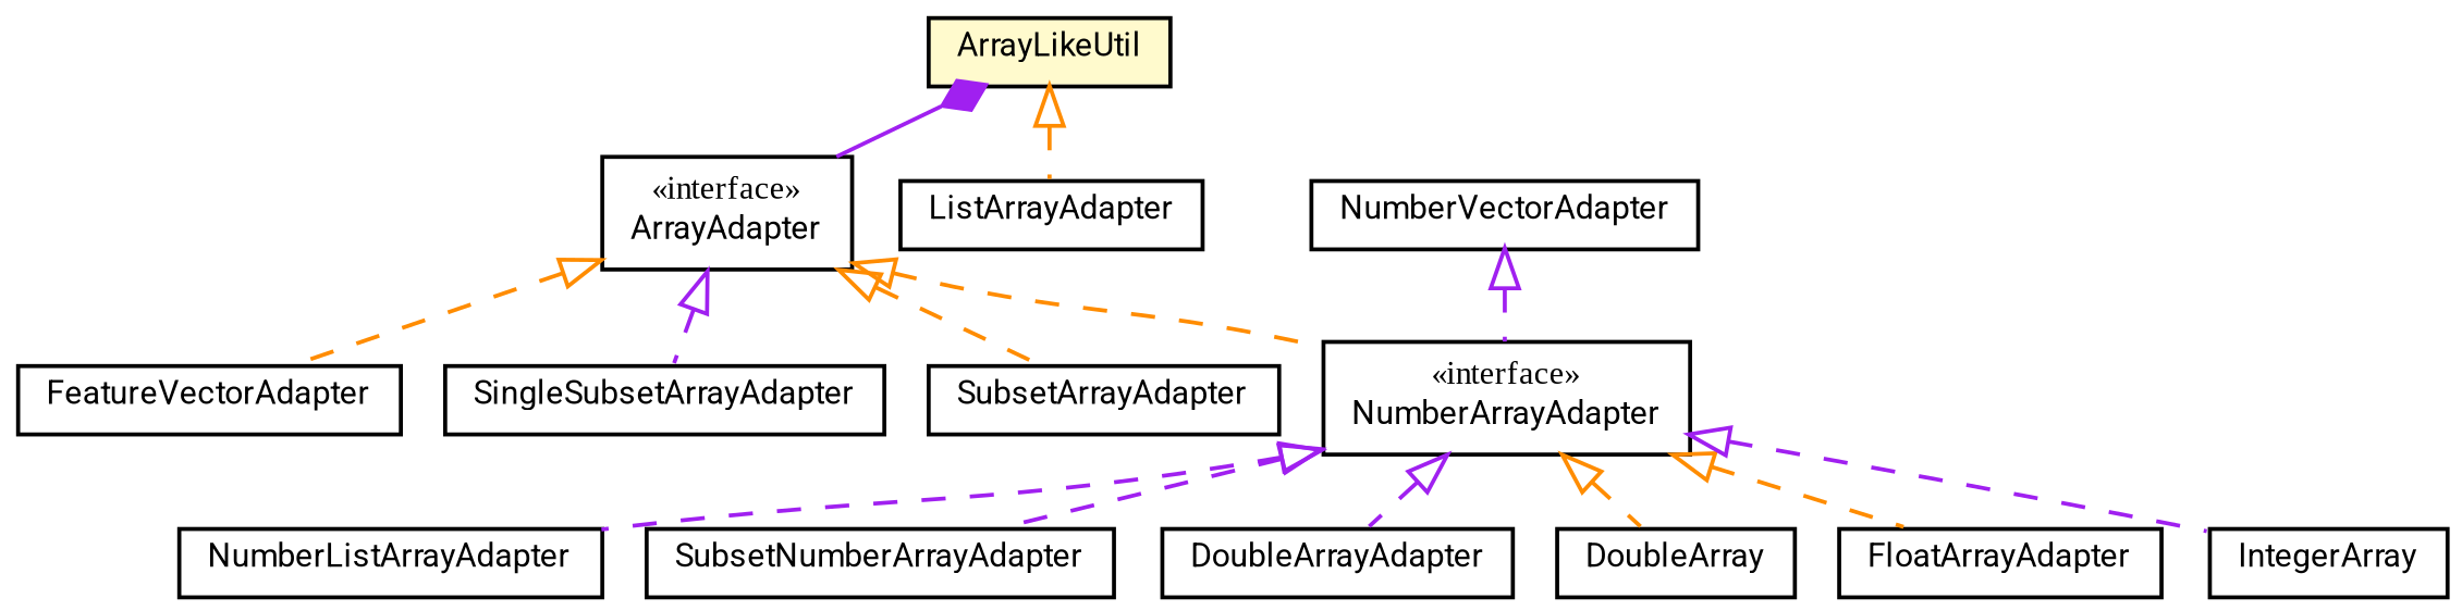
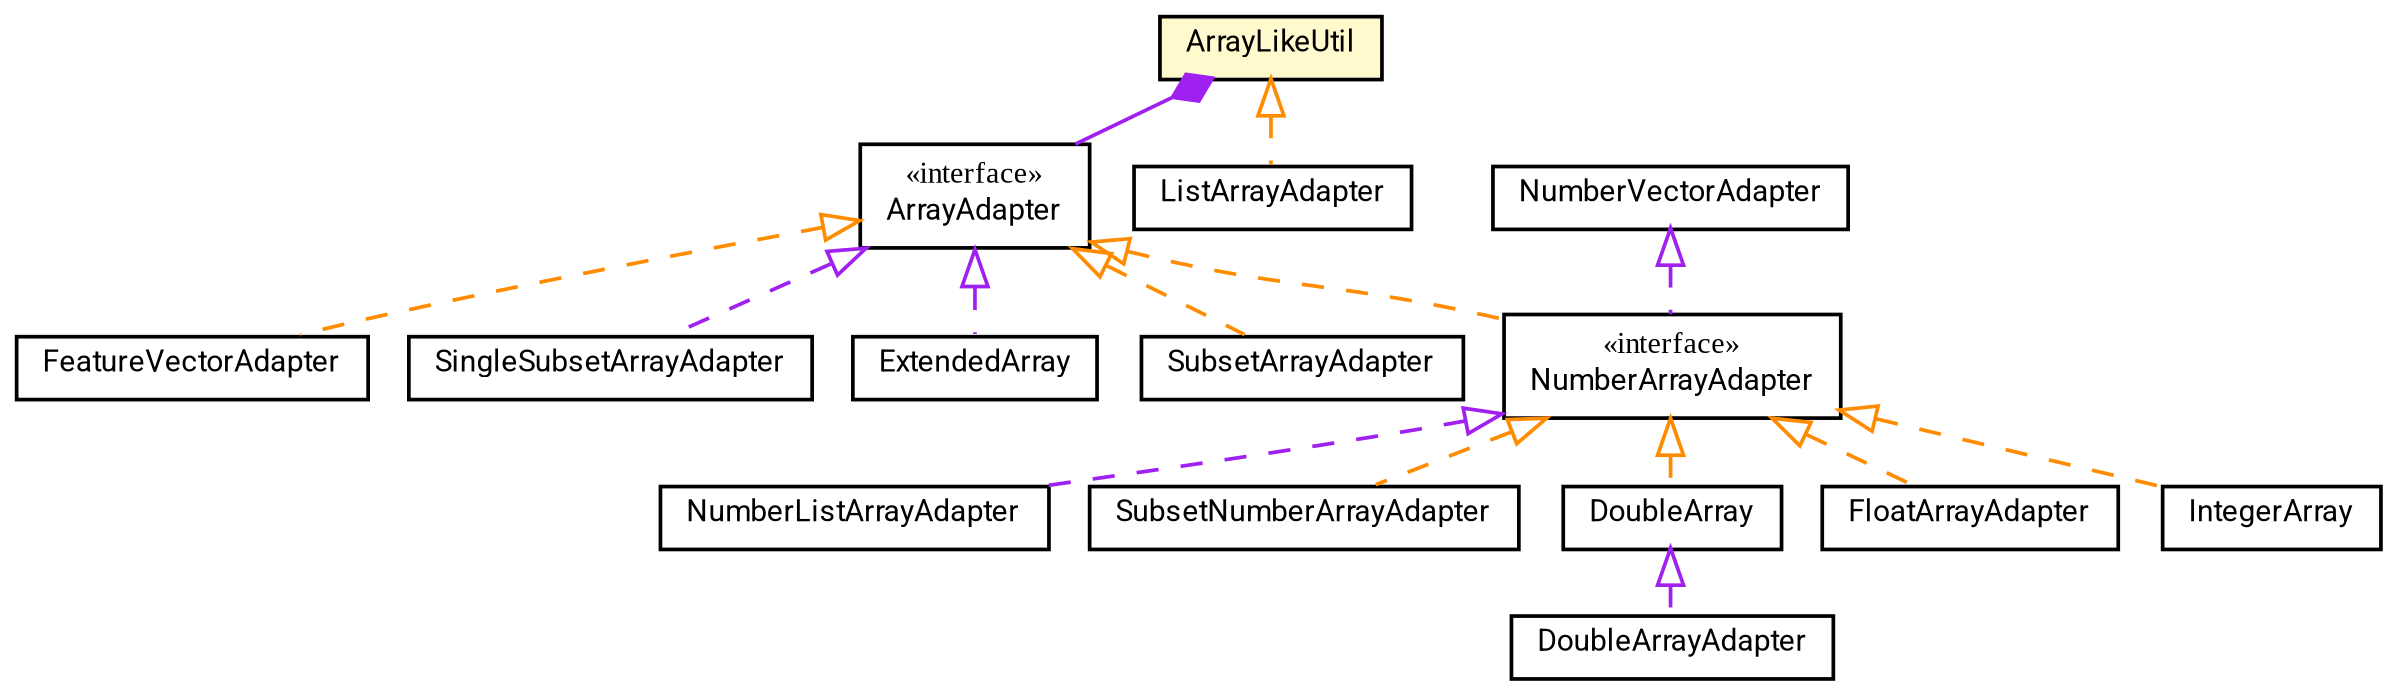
  digraph {
    fontname="Liberation Serif"
    nodesep=0.15
    rankdir=TB
    ranksep=0.25
    node [fontcolor=black fontname="Liberation Serif" fontsize=8 margin=0 shape=plaintext]
    edge [arrowtail=empty color=purple dir=back fontname="Liberation Serif" fontsize=7 labelfontname=Roboto labelfontsize=7 weight=9 style=dashed]
    n1 [height=0 label=<<table title="de.lmu.ifi.dbs.elki.utilities.datastructures.arraylike.ArrayLikeUtil" border="0" cellborder="1" cellspacing="0" cellpadding="2" bgcolor="LemonChiffon" href="ArrayLikeUtil.html" target="_parent"> 		<tr><td><table border="0" cellspacing="0" cellpadding="1"> 		<tr><td align="center" balign="center"> <font face="Roboto">ArrayLikeUtil</font> </td></tr> 		</table></td></tr> 		</table>> width=0]
    n2 [height=0 label=<<table title="de.lmu.ifi.dbs.elki.utilities.datastructures.arraylike.ArrayAdapter" border="0" cellborder="1" cellspacing="0" cellpadding="2" href="ArrayAdapter.html" target="_parent"> 		<tr><td><table border="0" cellspacing="0" cellpadding="1"> 		<tr><td align="center" balign="center"> &#171;interface&#187; </td></tr> 		<tr><td align="center" balign="center"> <font face="Roboto">ArrayAdapter</font> </td></tr> 		</table></td></tr> 		</table>> width=0]
    n3 [height=0 label=<<table title="de.lmu.ifi.dbs.elki.utilities.datastructures.arraylike.ListArrayAdapter" border="0" cellborder="1" cellspacing="0" cellpadding="2" href="ListArrayAdapter.html" target="_parent"> 		<tr><td><table border="0" cellspacing="0" cellpadding="1"> 		<tr><td align="center" balign="center"> <font face="Roboto">ListArrayAdapter</font> </td></tr> 		</table></td></tr> 		</table>> width=0]
    n4 [height=0 label=<<table title="de.lmu.ifi.dbs.elki.utilities.datastructures.arraylike.FeatureVectorAdapter" border="0" cellborder="1" cellspacing="0" cellpadding="2" href="FeatureVectorAdapter.html" target="_parent"> 		<tr><td><table border="0" cellspacing="0" cellpadding="1"> 		<tr><td align="center" balign="center"> <font face="Roboto">FeatureVectorAdapter</font> </td></tr> 		</table></td></tr> 		</table>> width=0]
    n5 [height=0 label=<<table title="de.lmu.ifi.dbs.elki.utilities.datastructures.arraylike.SingleSubsetArrayAdapter" border="0" cellborder="1" cellspacing="0" cellpadding="2" href="SingleSubsetArrayAdapter.html" target="_parent"> 		<tr><td><table border="0" cellspacing="0" cellpadding="1"> 		<tr><td align="center" balign="center"> <font face="Roboto">SingleSubsetArrayAdapter</font> </td></tr> 		</table></td></tr> 		</table>> width=0]
    n6 [height=0 label=<<table title="de.lmu.ifi.dbs.elki.utilities.datastructures.arraylike.NumberArrayAdapter" border="0" cellborder="1" cellspacing="0" cellpadding="2" href="NumberArrayAdapter.html" target="_parent"> 		<tr><td><table border="0" cellspacing="0" cellpadding="1"> 		<tr><td align="center" balign="center"> &#171;interface&#187; </td></tr> 		<tr><td align="center" balign="center"> <font face="Roboto">NumberArrayAdapter</font> </td></tr> 		</table></td></tr> 		</table>> width=0]
+   n7 [height=0 label=<<table title="de.lmu.ifi.dbs.elki.utilities.datastructures.arraylike.ExtendedArray" border="0" cellborder="1" cellspacing="0" cellpadding="2" href="ExtendedArray.html" target="_parent"> 		<tr><td><table border="0" cellspacing="0" cellpadding="1"> 		<tr><td align="center" balign="center"> <font face="Roboto">ExtendedArray</font> </td></tr> 		</table></td></tr> 		</table>> width=0]
    n8 [height=0 label=<<table title="de.lmu.ifi.dbs.elki.utilities.datastructures.arraylike.SubsetArrayAdapter" border="0" cellborder="1" cellspacing="0" cellpadding="2" href="SubsetArrayAdapter.html" target="_parent"> 		<tr><td><table border="0" cellspacing="0" cellpadding="1"> 		<tr><td align="center" balign="center"> <font face="Roboto">SubsetArrayAdapter</font> </td></tr> 		</table></td></tr> 		</table>> width=0]
    n9 [height=0 label=<<table title="de.lmu.ifi.dbs.elki.utilities.datastructures.arraylike.NumberVectorAdapter" border="0" cellborder="1" cellspacing="0" cellpadding="2" href="NumberVectorAdapter.html" target="_parent"> 		<tr><td><table border="0" cellspacing="0" cellpadding="1"> 		<tr><td align="center" balign="center"> <font face="Roboto">NumberVectorAdapter</font> </td></tr> 		</table></td></tr> 		</table>> width=0]
    n10 [height=0 label=<<table title="de.lmu.ifi.dbs.elki.utilities.datastructures.arraylike.NumberListArrayAdapter" border="0" cellborder="1" cellspacing="0" cellpadding="2" href="NumberListArrayAdapter.html" target="_parent"> 		<tr><td><table border="0" cellspacing="0" cellpadding="1"> 		<tr><td align="center" balign="center"> <font face="Roboto">NumberListArrayAdapter</font> </td></tr> 		</table></td></tr> 		</table>> width=0]
    n11 [height=0 label=<<table title="de.lmu.ifi.dbs.elki.utilities.datastructures.arraylike.SubsetNumberArrayAdapter" border="0" cellborder="1" cellspacing="0" cellpadding="2" href="SubsetNumberArrayAdapter.html" target="_parent"> 		<tr><td><table border="0" cellspacing="0" cellpadding="1"> 		<tr><td align="center" balign="center"> <font face="Roboto">SubsetNumberArrayAdapter</font> </td></tr> 		</table></td></tr> 		</table>> width=0]
    n12 [height=0 label=<<table title="de.lmu.ifi.dbs.elki.utilities.datastructures.arraylike.DoubleArrayAdapter" border="0" cellborder="1" cellspacing="0" cellpadding="2" href="DoubleArrayAdapter.html" target="_parent"> 		<tr><td><table border="0" cellspacing="0" cellpadding="1"> 		<tr><td align="center" balign="center"> <font face="Roboto">DoubleArrayAdapter</font> </td></tr> 		</table></td></tr> 		</table>> width=0]
    n13 [height=0 label=<<table title="de.lmu.ifi.dbs.elki.utilities.datastructures.arraylike.DoubleArray" border="0" cellborder="1" cellspacing="0" cellpadding="2" href="DoubleArray.html" target="_parent"> 		<tr><td><table border="0" cellspacing="0" cellpadding="1"> 		<tr><td align="center" balign="center"> <font face="Roboto">DoubleArray</font> </td></tr> 		</table></td></tr> 		</table>> width=0]
    n14 [height=0 label=<<table title="de.lmu.ifi.dbs.elki.utilities.datastructures.arraylike.FloatArrayAdapter" border="0" cellborder="1" cellspacing="0" cellpadding="2" href="FloatArrayAdapter.html" target="_parent"> 		<tr><td><table border="0" cellspacing="0" cellpadding="1"> 		<tr><td align="center" balign="center"> <font face="Roboto">FloatArrayAdapter</font> </td></tr> 		</table></td></tr> 		</table>> width=0]
    n15 [height=0 label=<<table title="de.lmu.ifi.dbs.elki.utilities.datastructures.arraylike.IntegerArray" border="0" cellborder="1" cellspacing="0" cellpadding="2" href="IntegerArray.html" target="_parent"> 		<tr><td><table border="0" cellspacing="0" cellpadding="1"> 		<tr><td align="center" balign="center"> <font face="Roboto">IntegerArray</font> </td></tr> 		</table></td></tr> 		</table>> width=0]
    n1 -> n2 [arrowhead=none arrowtail=diamond weight=6 style=""]
    n1 -> n3 [color=darkorange]
    n2 -> n4 [color=darkorange]
    n2 -> n5
    n2 -> n6 [color=darkorange]
+   n2 -> n7
    n2 -> n8 [color=darkorange]
    n6 -> n10
-   n6 -> n11
-   n6 -> n12
+   n6 -> n11 [color=darkorange]
+   n13 -> n12
    n6 -> n13 [color=darkorange]
    n6 -> n14 [color=darkorange]
-   n6 -> n15
+   n6 -> n15 [color=darkorange]
    n9 -> n6
  }
